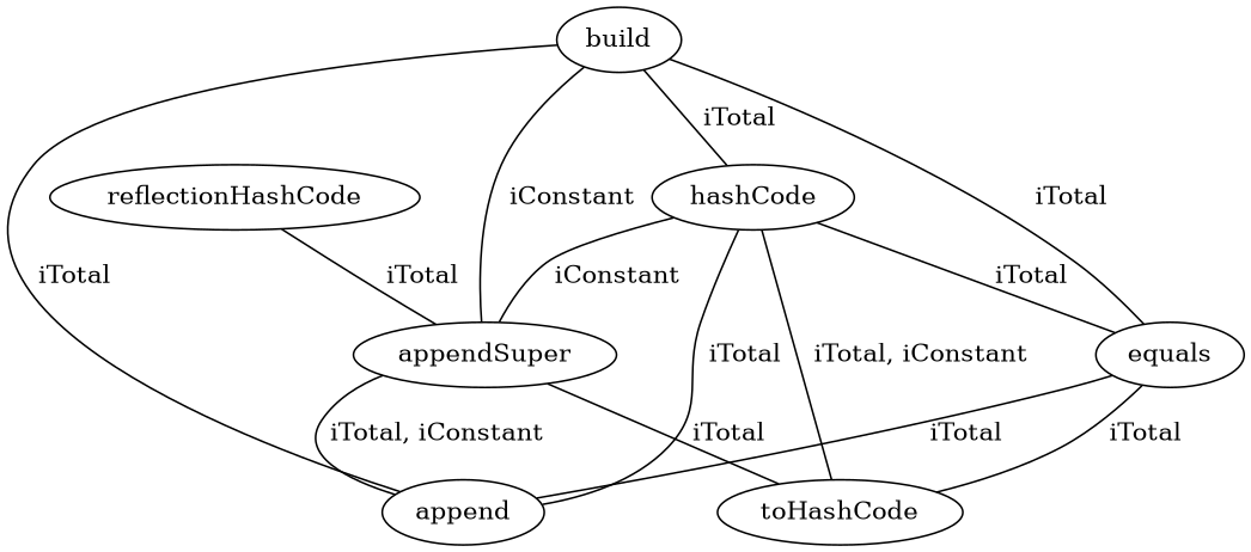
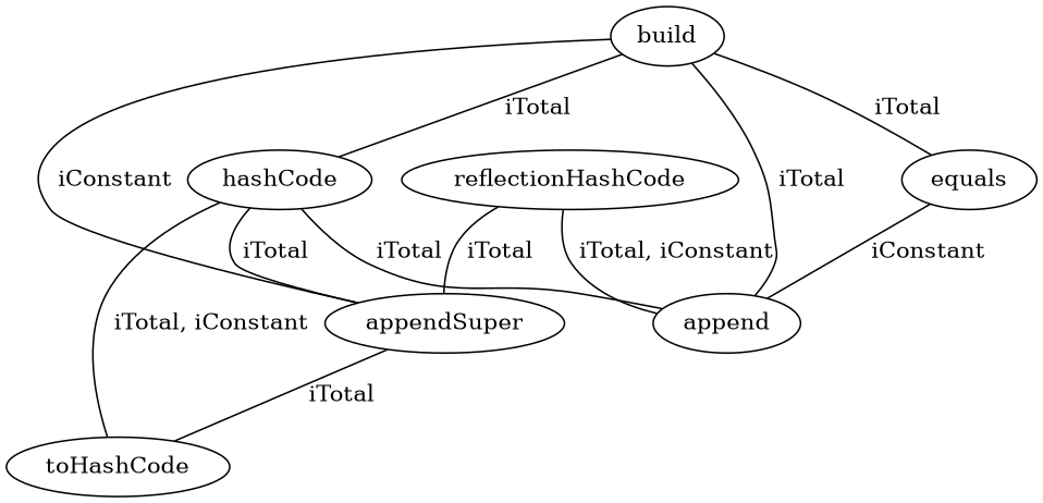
  digraph {
    edge [dir=none]
    build
    hashCode
    equals
    appendSuper
    append
    toHashCode
    reflectionHashCode
    build -> hashCode [label=" iTotal"]
    build -> equals [label=" iTotal"]
    build -> appendSuper [label=" iConstant"]
    build -> append [label=" iTotal"]
-   hashCode -> equals [label=" iTotal"]
-   hashCode -> appendSuper [label=" iConstant"]
+   hashCode -> appendSuper [label=" iTotal"]
    hashCode -> append [label=" iTotal"]
    hashCode -> toHashCode [label=" iTotal, iConstant"]
-   equals -> append [label=" iTotal"]
-   equals -> toHashCode [label=" iTotal"]
-   appendSuper -> append [label=" iTotal, iConstant"]
+   equals -> append [label=" iConstant"]
+   reflectionHashCode -> append [label=" iTotal, iConstant"]
    appendSuper -> toHashCode [label=" iTotal"]
    reflectionHashCode -> appendSuper [label=" iTotal"]
  }
